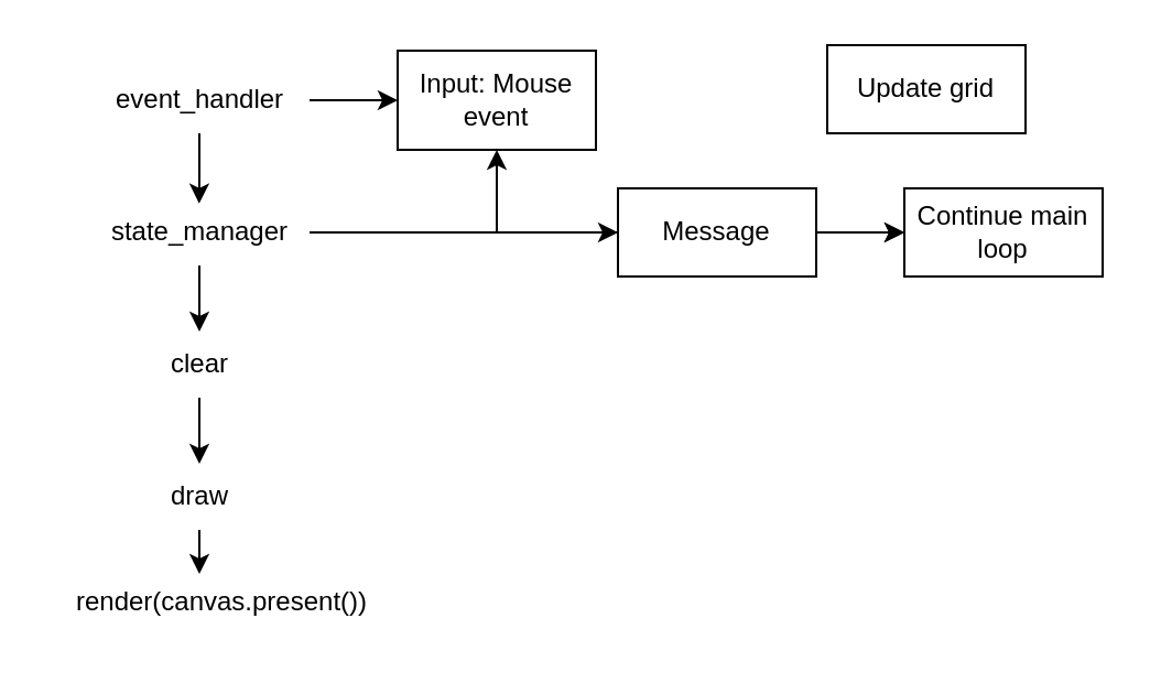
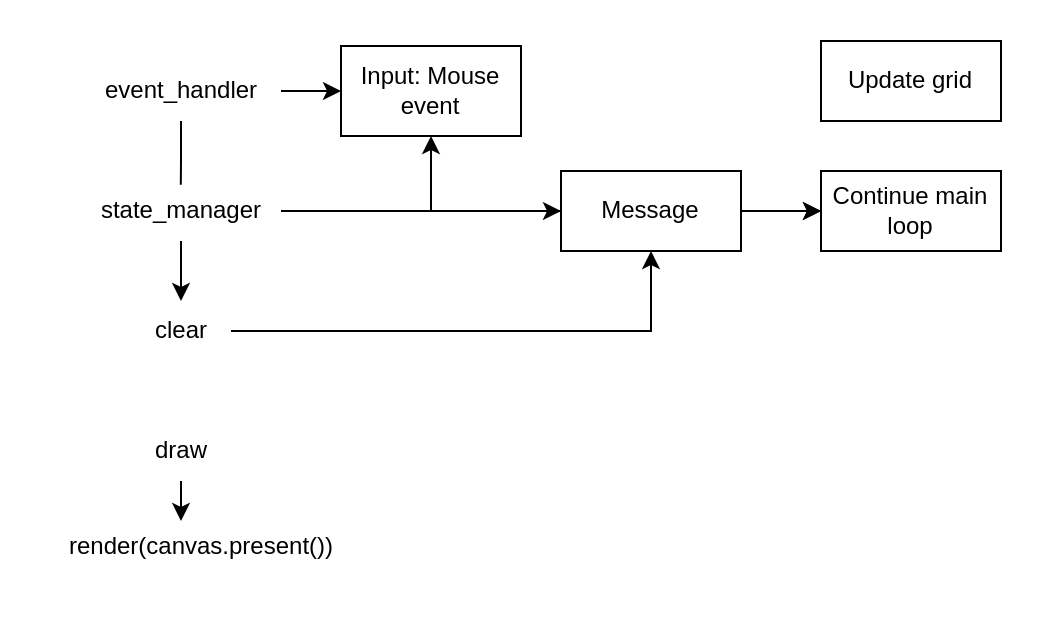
  <mxCell id="0" />
  <mxCell id="1" parent="0" />
- <mxCell id="2" value="Input: Mouse event" style="whiteSpace=wrap;html=1;" vertex="1" parent="1"><mxGeometry x="180" y="22.5" width="90" height="45" as="geometry" /></mxCell>
+ <mxCell id="2" value="Input: Mouse event" style="whiteSpace=wrap;html=1;" vertex="1" parent="1"><mxGeometry x="170" y="22.5" width="90" height="45" as="geometry" /></mxCell>
  <mxCell id="3" value="" style="edgeStyle=orthogonalEdgeStyle;rounded=0;orthogonalLoop=1;jettySize=auto;html=1;" edge="1" parent="1" source="6" target="18"><mxGeometry relative="1" as="geometry" /></mxCell>
  <mxCell id="4" value="" style="edgeStyle=orthogonalEdgeStyle;rounded=0;orthogonalLoop=1;jettySize=auto;html=1;" edge="1" parent="1" source="6" target="18"><mxGeometry relative="1" as="geometry" /></mxCell>
  <mxCell id="5" style="edgeStyle=orthogonalEdgeStyle;rounded=0;orthogonalLoop=1;jettySize=auto;html=1;" edge="1" parent="1" source="6" target="2"><mxGeometry relative="1" as="geometry" /></mxCell>
  <mxCell id="6" value="Message" style="whiteSpace=wrap;html=1;" vertex="1" parent="1"><mxGeometry x="280" y="85" width="90" height="40" as="geometry" /></mxCell>
- <mxCell id="7" style="edgeStyle=orthogonalEdgeStyle;rounded=0;orthogonalLoop=1;jettySize=auto;html=1;entryX=0.499;entryY=0.062;entryDx=0;entryDy=0;entryPerimeter=0;" edge="1" parent="1" source="9" target="12"><mxGeometry relative="1" as="geometry"><Array as="points" /></mxGeometry></mxCell>
+ <mxCell id="7" style="edgeStyle=orthogonalEdgeStyle;rounded=0;orthogonalLoop=1;jettySize=auto;html=1;entryX=0.499;entryY=0.062;entryDx=0;entryDy=0;entryPerimeter=0;endArrow=none;" edge="1" parent="1" source="9" target="12"><mxGeometry relative="1" as="geometry"><Array as="points" /></mxGeometry></mxCell>
  <mxCell id="8" style="edgeStyle=orthogonalEdgeStyle;rounded=0;orthogonalLoop=1;jettySize=auto;html=1;entryX=0;entryY=0.5;entryDx=0;entryDy=0;" edge="1" parent="1" source="9" target="2"><mxGeometry relative="1" as="geometry" /></mxCell>
  <mxCell id="9" value="event_handler" style="text;html=1;align=center;verticalAlign=middle;resizable=0;points=[];autosize=1;strokeColor=none;fillColor=none;" vertex="1" parent="1"><mxGeometry x="40" y="30" width="100" height="30" as="geometry" /></mxCell>
  <mxCell id="10" style="edgeStyle=orthogonalEdgeStyle;rounded=0;orthogonalLoop=1;jettySize=auto;html=1;" edge="1" parent="1" source="12" target="14"><mxGeometry relative="1" as="geometry" /></mxCell>
  <mxCell id="11" style="edgeStyle=orthogonalEdgeStyle;rounded=0;orthogonalLoop=1;jettySize=auto;html=1;entryX=0;entryY=0.5;entryDx=0;entryDy=0;" edge="1" parent="1" source="12" target="6"><mxGeometry relative="1" as="geometry" /></mxCell>
  <mxCell id="12" value="state_manager" style="text;html=1;align=center;verticalAlign=middle;resizable=0;points=[];autosize=1;strokeColor=none;fillColor=none;" vertex="1" parent="1"><mxGeometry x="40" y="90" width="100" height="30" as="geometry" /></mxCell>
- <mxCell id="13" style="edgeStyle=orthogonalEdgeStyle;rounded=0;orthogonalLoop=1;jettySize=auto;html=1;" edge="1" parent="1" source="14" target="16"><mxGeometry relative="1" as="geometry" /></mxCell>
+ <mxCell id="13" style="edgeStyle=orthogonalEdgeStyle;rounded=0;orthogonalLoop=1;jettySize=auto;html=1;" edge="1" parent="1" source="14" target="6"><mxGeometry relative="1" as="geometry" /></mxCell>
  <mxCell id="14" value="clear" style="text;html=1;align=center;verticalAlign=middle;resizable=0;points=[];autosize=1;strokeColor=none;fillColor=none;" vertex="1" parent="1"><mxGeometry x="65" y="150" width="50" height="30" as="geometry" /></mxCell>
  <mxCell id="15" style="edgeStyle=orthogonalEdgeStyle;rounded=0;orthogonalLoop=1;jettySize=auto;html=1;entryX=0.436;entryY=0.083;entryDx=0;entryDy=0;entryPerimeter=0;" edge="1" parent="1" source="16" target="17"><mxGeometry relative="1" as="geometry" /></mxCell>
  <mxCell id="16" value="draw" style="text;html=1;align=center;verticalAlign=middle;resizable=0;points=[];autosize=1;strokeColor=none;fillColor=none;" vertex="1" parent="1"><mxGeometry x="65" y="210" width="50" height="30" as="geometry" /></mxCell>
  <mxCell id="17" value="render(canvas.present())" style="text;html=1;align=center;verticalAlign=middle;resizable=0;points=[];autosize=1;strokeColor=none;fillColor=none;" vertex="1" parent="1"><mxGeometry x="20" y="258" width="160" height="30" as="geometry" /></mxCell>
  <mxCell id="18" value="Continue main loop" style="whiteSpace=wrap;html=1;" vertex="1" parent="1"><mxGeometry x="410" y="85" width="90" height="40" as="geometry" /></mxCell>
- <mxCell id="19" value="Update grid" style="whiteSpace=wrap;html=1;" vertex="1" parent="1"><mxGeometry x="375" y="20" width="90" height="40" as="geometry" /></mxCell>
+ <mxCell id="19" value="Update grid" style="whiteSpace=wrap;html=1;" vertex="1" parent="1"><mxGeometry x="410" y="20" width="90" height="40" as="geometry" /></mxCell>
